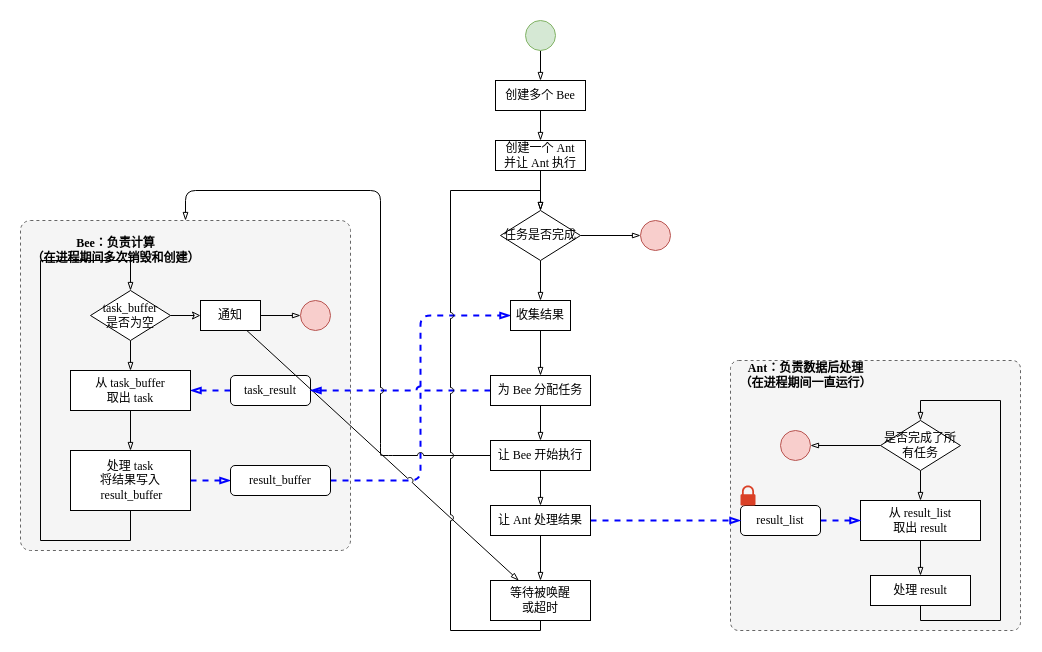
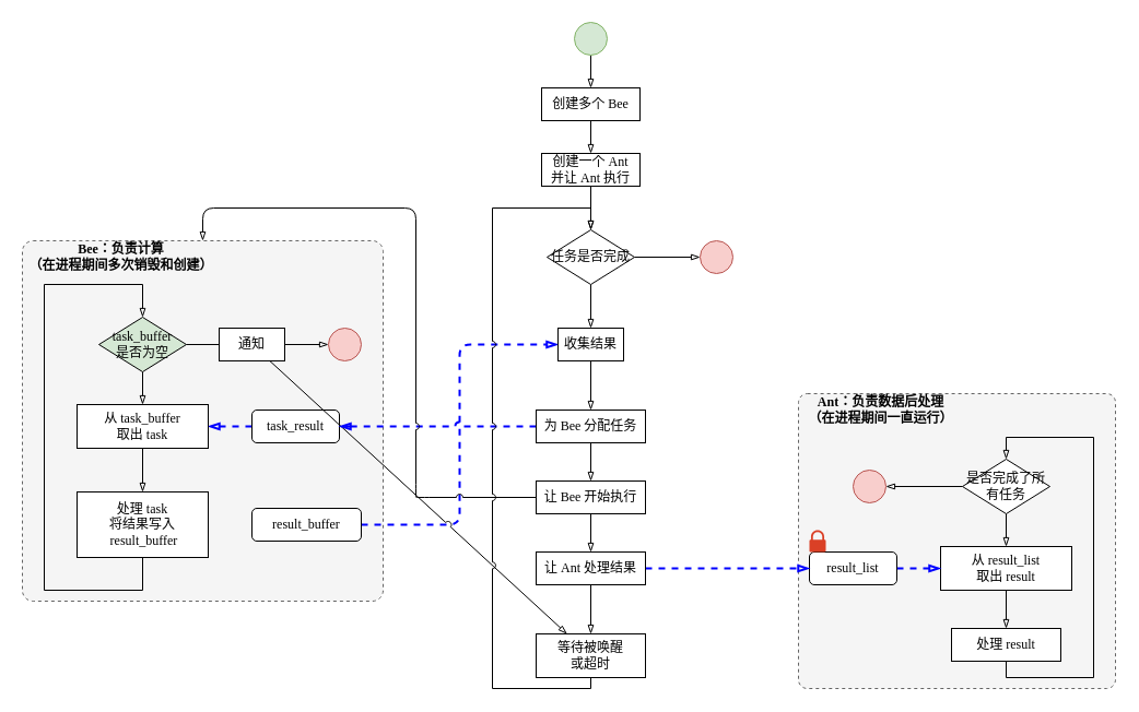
  <mxCell id="0" />
  <mxCell id="1" parent="0" />
  <mxCell id="2" value="" style="rounded=1;whiteSpace=wrap;html=1;fontFamily=Consolas;dashed=1;arcSize=3;fillColor=#f5f5f5;strokeColor=#666666;fontColor=#333333;" vertex="1" parent="1"><mxGeometry x="730" y="360" width="290" height="270" as="geometry" /></mxCell>
  <mxCell id="3" value="" style="rounded=1;whiteSpace=wrap;html=1;fontFamily=Consolas;dashed=1;arcSize=3;fillColor=#f5f5f5;strokeColor=#666666;fontColor=#333333;" vertex="1" parent="1"><mxGeometry x="20" y="220" width="330" height="330" as="geometry" /></mxCell>
  <mxCell id="4" style="edgeStyle=orthogonalEdgeStyle;rounded=0;orthogonalLoop=1;jettySize=auto;html=1;fontFamily=Consolas;endArrow=blockThin;endFill=0;startArrow=none;" edge="1" parent="1" source="31" target="10"><mxGeometry relative="1" as="geometry" /></mxCell>
  <mxCell id="5" style="edgeStyle=orthogonalEdgeStyle;rounded=0;orthogonalLoop=1;jettySize=auto;html=1;fontFamily=Consolas;endArrow=blockThin;endFill=0;" edge="1" parent="1" source="6" target="12"><mxGeometry relative="1" as="geometry" /></mxCell>
- <mxCell id="6" value="task_buffer&lt;br&gt;是否为空" style="rhombus;whiteSpace=wrap;html=1;fontFamily=Consolas;" vertex="1" parent="1"><mxGeometry x="90" y="290" width="80" height="50" as="geometry" /></mxCell>
- <mxCell id="7" value="&lt;b&gt;Bee：负责计算&lt;br&gt;（在进程期间多次销毁和创建）&lt;/b&gt;" style="text;html=1;align=center;verticalAlign=middle;resizable=0;points=[];autosize=1;strokeColor=none;fontFamily=Consolas;" vertex="1" parent="1"><mxGeometry x="25" y="235" width="180" height="30" as="geometry" /></mxCell>
+ <mxCell id="6" value="task_buffer&lt;br&gt;是否为空" style="rhombus;whiteSpace=wrap;html=1;fontFamily=Consolas;fillColor=#d5e8d4;" vertex="1" parent="1"><mxGeometry x="90" y="290" width="80" height="50" as="geometry" /></mxCell>
+ <mxCell id="7" value="&lt;b&gt;Bee：负责计算&lt;br&gt;（在进程期间多次销毁和创建）&lt;/b&gt;" style="text;html=1;align=center;verticalAlign=middle;resizable=0;points=[];autosize=1;strokeColor=none;fontFamily=Consolas;" vertex="1" parent="1"><mxGeometry x="20" y="220" width="180" height="30" as="geometry" /></mxCell>
  <mxCell id="8" style="edgeStyle=orthogonalEdgeStyle;rounded=0;orthogonalLoop=1;jettySize=auto;html=1;fontFamily=Consolas;dashed=1;endArrow=blockThin;endFill=0;strokeColor=#0000FF;strokeWidth=2;" edge="1" parent="1" source="9" target="12"><mxGeometry relative="1" as="geometry" /></mxCell>
  <mxCell id="9" value="task_result" style="rounded=1;whiteSpace=wrap;html=1;fontFamily=Consolas;" vertex="1" parent="1"><mxGeometry x="230" y="375" width="80" height="30" as="geometry" /></mxCell>
  <mxCell id="10" value="" style="ellipse;whiteSpace=wrap;html=1;aspect=fixed;fontFamily=Consolas;fillColor=#f8cecc;strokeColor=#b85450;" vertex="1" parent="1"><mxGeometry x="300" y="300" width="30" height="30" as="geometry" /></mxCell>
  <mxCell id="11" value="" style="edgeStyle=orthogonalEdgeStyle;rounded=0;orthogonalLoop=1;jettySize=auto;html=1;fontFamily=Consolas;endArrow=blockThin;endFill=0;" edge="1" parent="1" source="12" target="15"><mxGeometry relative="1" as="geometry" /></mxCell>
  <mxCell id="12" value="从 task_buffer&lt;br&gt;取出 task" style="rounded=0;whiteSpace=wrap;html=1;fontFamily=Consolas;" vertex="1" parent="1"><mxGeometry x="70" y="370" width="120" height="40" as="geometry" /></mxCell>
- <mxCell id="13" style="edgeStyle=orthogonalEdgeStyle;rounded=0;orthogonalLoop=1;jettySize=auto;html=1;dashed=1;fontFamily=Consolas;endArrow=blockThin;endFill=0;strokeColor=#0000FF;strokeWidth=2;" edge="1" parent="1" source="15" target="17"><mxGeometry relative="1" as="geometry" /></mxCell>
  <mxCell id="14" style="edgeStyle=orthogonalEdgeStyle;rounded=0;orthogonalLoop=1;jettySize=auto;html=1;entryX=0.5;entryY=0;entryDx=0;entryDy=0;fontFamily=Consolas;endArrow=blockThin;endFill=0;exitX=0.5;exitY=1;exitDx=0;exitDy=0;" edge="1" parent="1" source="15" target="6"><mxGeometry relative="1" as="geometry"><Array as="points"><mxPoint x="130" y="540" /><mxPoint x="40" y="540" /><mxPoint x="40" y="260" /><mxPoint x="130" y="260" /></Array></mxGeometry></mxCell>
  <mxCell id="15" value="处理 task&lt;br&gt;将结果写入&lt;br&gt;&amp;nbsp;result_buffer" style="rounded=0;whiteSpace=wrap;html=1;fontFamily=Consolas;" vertex="1" parent="1"><mxGeometry x="70" y="450" width="120" height="60" as="geometry" /></mxCell>
  <mxCell id="16" style="edgeStyle=orthogonalEdgeStyle;rounded=1;orthogonalLoop=1;jettySize=auto;html=1;entryX=0;entryY=0.5;entryDx=0;entryDy=0;fontFamily=Consolas;endArrow=blockThin;endFill=0;dashed=1;jumpStyle=arc;strokeColor=#0000FF;strokeWidth=2;" edge="1" parent="1" source="17" target="38"><mxGeometry relative="1" as="geometry" /></mxCell>
  <mxCell id="17" value="result_buffer" style="rounded=1;whiteSpace=wrap;html=1;fontFamily=Consolas;" vertex="1" parent="1"><mxGeometry x="230" y="465" width="100" height="30" as="geometry" /></mxCell>
  <mxCell id="18" style="edgeStyle=orthogonalEdgeStyle;rounded=0;orthogonalLoop=1;jettySize=auto;html=1;fontFamily=Consolas;endArrow=blockThin;endFill=0;" edge="1" parent="1" source="20" target="21"><mxGeometry relative="1" as="geometry" /></mxCell>
  <mxCell id="19" style="edgeStyle=orthogonalEdgeStyle;rounded=0;orthogonalLoop=1;jettySize=auto;html=1;exitX=0.5;exitY=1;exitDx=0;exitDy=0;entryX=0.5;entryY=0;entryDx=0;entryDy=0;fontFamily=Consolas;endArrow=blockThin;endFill=0;" edge="1" parent="1" source="20" target="23"><mxGeometry relative="1" as="geometry" /></mxCell>
  <mxCell id="20" value="是否完成了所有任务" style="rhombus;whiteSpace=wrap;html=1;fontFamily=Consolas;" vertex="1" parent="1"><mxGeometry x="880" y="420" width="80" height="50" as="geometry" /></mxCell>
  <mxCell id="21" value="" style="ellipse;whiteSpace=wrap;html=1;aspect=fixed;fontFamily=Consolas;fillColor=#f8cecc;strokeColor=#b85450;" vertex="1" parent="1"><mxGeometry x="780" y="430" width="30" height="30" as="geometry" /></mxCell>
  <mxCell id="22" style="edgeStyle=orthogonalEdgeStyle;rounded=0;orthogonalLoop=1;jettySize=auto;html=1;fontFamily=Consolas;endArrow=blockThin;endFill=0;" edge="1" parent="1" source="23" target="27"><mxGeometry relative="1" as="geometry" /></mxCell>
  <mxCell id="23" value="从 result_list&lt;br&gt;取出 result" style="rounded=0;whiteSpace=wrap;html=1;fontFamily=Consolas;" vertex="1" parent="1"><mxGeometry x="860" y="500" width="120" height="40" as="geometry" /></mxCell>
  <mxCell id="24" style="edgeStyle=orthogonalEdgeStyle;rounded=0;orthogonalLoop=1;jettySize=auto;html=1;entryX=0;entryY=0.5;entryDx=0;entryDy=0;fontFamily=Consolas;endArrow=blockThin;endFill=0;dashed=1;strokeColor=#0000FF;strokeWidth=2;" edge="1" parent="1" source="25" target="23"><mxGeometry relative="1" as="geometry" /></mxCell>
  <mxCell id="25" value="result_list" style="rounded=1;whiteSpace=wrap;html=1;fontFamily=Consolas;" vertex="1" parent="1"><mxGeometry x="740" y="505" width="80" height="30" as="geometry" /></mxCell>
  <mxCell id="26" style="edgeStyle=orthogonalEdgeStyle;rounded=0;orthogonalLoop=1;jettySize=auto;html=1;entryX=0.5;entryY=0;entryDx=0;entryDy=0;fontFamily=Consolas;endArrow=blockThin;endFill=0;exitX=0.5;exitY=1;exitDx=0;exitDy=0;" edge="1" parent="1" source="27" target="20"><mxGeometry relative="1" as="geometry"><Array as="points"><mxPoint x="920" y="620" /><mxPoint x="1000" y="620" /><mxPoint x="1000" y="400" /><mxPoint x="920" y="400" /></Array></mxGeometry></mxCell>
  <mxCell id="27" value="处理 result" style="rounded=0;whiteSpace=wrap;html=1;fontFamily=Consolas;" vertex="1" parent="1"><mxGeometry x="870" y="575" width="100" height="30" as="geometry" /></mxCell>
  <mxCell id="28" value="&lt;b&gt;Ant：负责数据后处理&lt;br&gt;（在进程期间一直运行）&lt;/b&gt;" style="text;html=1;align=center;verticalAlign=middle;resizable=0;points=[];autosize=1;strokeColor=none;fontFamily=Consolas;" vertex="1" parent="1"><mxGeometry x="730" y="360" width="150" height="30" as="geometry" /></mxCell>
  <mxCell id="29" value="" style="pointerEvents=1;shadow=0;dashed=0;html=1;strokeColor=none;labelPosition=center;verticalLabelPosition=bottom;verticalAlign=top;outlineConnect=0;align=center;shape=mxgraph.office.security.lock_protected;fillColor=#DA4026;rounded=1;fontFamily=Consolas;" vertex="1" parent="1"><mxGeometry x="740" y="485" width="15" height="20" as="geometry" /></mxCell>
  <mxCell id="30" style="rounded=0;jumpStyle=arc;orthogonalLoop=1;jettySize=auto;html=1;fontFamily=Consolas;endArrow=blockThin;endFill=0;strokeColor=#000000;strokeWidth=1;" edge="1" parent="1" source="31" target="49"><mxGeometry relative="1" as="geometry" /></mxCell>
  <mxCell id="31" value="通知" style="rounded=0;whiteSpace=wrap;html=1;fontFamily=Consolas;" vertex="1" parent="1"><mxGeometry x="200" y="300" width="60" height="30" as="geometry" /></mxCell>
- <mxCell id="32" value="" style="edgeStyle=orthogonalEdgeStyle;rounded=0;orthogonalLoop=1;jettySize=auto;html=1;fontFamily=Consolas;endArrow=classic;endFill=0;" edge="1" parent="1" source="6" target="31"><mxGeometry relative="1" as="geometry"><mxPoint x="170" y="315" as="sourcePoint" /><mxPoint x="300" y="315" as="targetPoint" /></mxGeometry></mxCell>
+ <mxCell id="32" value="" style="edgeStyle=orthogonalEdgeStyle;rounded=0;orthogonalLoop=1;jettySize=auto;html=1;fontFamily=Consolas;endArrow=none;endFill=0;" edge="1" parent="1" source="6" target="31"><mxGeometry relative="1" as="geometry"><mxPoint x="170" y="315" as="sourcePoint" /><mxPoint x="300" y="315" as="targetPoint" /></mxGeometry></mxCell>
  <mxCell id="33" style="edgeStyle=orthogonalEdgeStyle;rounded=0;orthogonalLoop=1;jettySize=auto;html=1;fontFamily=Consolas;endArrow=blockThin;endFill=0;" edge="1" parent="1" source="35" target="36"><mxGeometry relative="1" as="geometry" /></mxCell>
  <mxCell id="34" style="edgeStyle=orthogonalEdgeStyle;rounded=0;orthogonalLoop=1;jettySize=auto;html=1;fontFamily=Consolas;endArrow=blockThin;endFill=0;" edge="1" parent="1" source="35" target="38"><mxGeometry relative="1" as="geometry" /></mxCell>
  <mxCell id="35" value="任务是否完成" style="rhombus;whiteSpace=wrap;html=1;fontFamily=Consolas;" vertex="1" parent="1"><mxGeometry x="500" y="210" width="80" height="50" as="geometry" /></mxCell>
  <mxCell id="36" value="" style="ellipse;whiteSpace=wrap;html=1;aspect=fixed;fontFamily=Consolas;fillColor=#f8cecc;strokeColor=#b85450;" vertex="1" parent="1"><mxGeometry x="640" y="220" width="30" height="30" as="geometry" /></mxCell>
  <mxCell id="37" style="edgeStyle=orthogonalEdgeStyle;rounded=0;jumpStyle=arc;orthogonalLoop=1;jettySize=auto;html=1;entryX=0.5;entryY=0;entryDx=0;entryDy=0;fontFamily=Consolas;endArrow=blockThin;endFill=0;" edge="1" parent="1" source="38" target="41"><mxGeometry relative="1" as="geometry" /></mxCell>
  <mxCell id="38" value="收集结果" style="rounded=0;whiteSpace=wrap;html=1;fontFamily=Consolas;" vertex="1" parent="1"><mxGeometry x="510" y="300" width="60" height="30" as="geometry" /></mxCell>
  <mxCell id="39" style="edgeStyle=orthogonalEdgeStyle;rounded=1;orthogonalLoop=1;jettySize=auto;html=1;entryX=1;entryY=0.5;entryDx=0;entryDy=0;fontFamily=Consolas;endArrow=blockThin;endFill=0;dashed=1;jumpStyle=arc;strokeColor=#0000FF;strokeWidth=2;" edge="1" parent="1" source="41" target="9"><mxGeometry relative="1" as="geometry" /></mxCell>
  <mxCell id="40" style="edgeStyle=orthogonalEdgeStyle;rounded=0;jumpStyle=arc;orthogonalLoop=1;jettySize=auto;html=1;fontFamily=Consolas;endArrow=blockThin;endFill=0;" edge="1" parent="1" source="41" target="44"><mxGeometry relative="1" as="geometry" /></mxCell>
  <mxCell id="41" value="为 Bee 分配任务" style="rounded=0;whiteSpace=wrap;html=1;fontFamily=Consolas;" vertex="1" parent="1"><mxGeometry x="490" y="375" width="100" height="30" as="geometry" /></mxCell>
  <mxCell id="42" style="edgeStyle=orthogonalEdgeStyle;rounded=0;jumpStyle=arc;orthogonalLoop=1;jettySize=auto;html=1;entryX=0.5;entryY=0;entryDx=0;entryDy=0;fontFamily=Consolas;endArrow=blockThin;endFill=0;" edge="1" parent="1" source="44" target="47"><mxGeometry relative="1" as="geometry" /></mxCell>
  <mxCell id="43" style="edgeStyle=orthogonalEdgeStyle;rounded=1;jumpStyle=arc;orthogonalLoop=1;jettySize=auto;html=1;fontFamily=Consolas;endArrow=blockThin;endFill=0;entryX=0.5;entryY=0;entryDx=0;entryDy=0;" edge="1" parent="1" source="44" target="3"><mxGeometry relative="1" as="geometry"><mxPoint x="210" y="200" as="targetPoint" /><Array as="points"><mxPoint x="380" y="455" /><mxPoint x="380" y="190" /><mxPoint x="185" y="190" /></Array></mxGeometry></mxCell>
  <mxCell id="44" value="让 Bee 开始执行" style="rounded=0;whiteSpace=wrap;html=1;fontFamily=Consolas;" vertex="1" parent="1"><mxGeometry x="490" y="440" width="100" height="30" as="geometry" /></mxCell>
  <mxCell id="45" style="edgeStyle=orthogonalEdgeStyle;rounded=1;jumpStyle=arc;orthogonalLoop=1;jettySize=auto;html=1;entryX=0;entryY=0.5;entryDx=0;entryDy=0;fontFamily=Consolas;endArrow=blockThin;endFill=0;strokeColor=#0000FF;strokeWidth=2;dashed=1;" edge="1" parent="1" source="47" target="25"><mxGeometry relative="1" as="geometry" /></mxCell>
  <mxCell id="46" style="edgeStyle=orthogonalEdgeStyle;rounded=0;jumpStyle=arc;orthogonalLoop=1;jettySize=auto;html=1;entryX=0.5;entryY=0;entryDx=0;entryDy=0;fontFamily=Consolas;endArrow=blockThin;endFill=0;" edge="1" parent="1" source="47" target="49"><mxGeometry relative="1" as="geometry" /></mxCell>
  <mxCell id="47" value="让 Ant 处理结果" style="rounded=0;whiteSpace=wrap;html=1;fontFamily=Consolas;" vertex="1" parent="1"><mxGeometry x="490" y="505" width="100" height="30" as="geometry" /></mxCell>
  <mxCell id="48" style="edgeStyle=orthogonalEdgeStyle;rounded=0;jumpStyle=arc;orthogonalLoop=1;jettySize=auto;html=1;entryX=0.5;entryY=0;entryDx=0;entryDy=0;fontFamily=Consolas;endArrow=blockThin;endFill=0;exitX=0.5;exitY=1;exitDx=0;exitDy=0;" edge="1" parent="1" source="49" target="35"><mxGeometry relative="1" as="geometry"><Array as="points"><mxPoint x="540" y="630" /><mxPoint x="450" y="630" /><mxPoint x="450" y="190" /><mxPoint x="540" y="190" /></Array></mxGeometry></mxCell>
  <mxCell id="49" value="等待被唤醒&lt;br&gt;或超时" style="rounded=0;whiteSpace=wrap;html=1;fontFamily=Consolas;" vertex="1" parent="1"><mxGeometry x="490" y="580" width="100" height="40" as="geometry" /></mxCell>
  <mxCell id="50" style="edgeStyle=orthogonalEdgeStyle;rounded=0;jumpStyle=arc;orthogonalLoop=1;jettySize=auto;html=1;entryX=0.5;entryY=0;entryDx=0;entryDy=0;fontFamily=Consolas;endArrow=blockThin;endFill=0;strokeWidth=1;" edge="1" parent="1" source="51" target="53"><mxGeometry relative="1" as="geometry" /></mxCell>
  <mxCell id="51" value="创建多个 Bee" style="rounded=0;whiteSpace=wrap;html=1;fontFamily=Consolas;" vertex="1" parent="1"><mxGeometry x="495" y="80" width="90" height="30" as="geometry" /></mxCell>
  <mxCell id="52" style="edgeStyle=orthogonalEdgeStyle;rounded=0;jumpStyle=arc;orthogonalLoop=1;jettySize=auto;html=1;exitX=0.5;exitY=1;exitDx=0;exitDy=0;entryX=0.5;entryY=0;entryDx=0;entryDy=0;fontFamily=Consolas;endArrow=blockThin;endFill=0;strokeColor=#000000;strokeWidth=1;" edge="1" parent="1" source="53" target="35"><mxGeometry relative="1" as="geometry" /></mxCell>
  <mxCell id="53" value="创建一个 Ant&lt;br&gt;并让 Ant 执行" style="rounded=0;whiteSpace=wrap;html=1;fontFamily=Consolas;" vertex="1" parent="1"><mxGeometry x="495" y="140" width="90" height="30" as="geometry" /></mxCell>
  <mxCell id="54" value="" style="edgeStyle=orthogonalEdgeStyle;rounded=0;jumpStyle=arc;orthogonalLoop=1;jettySize=auto;html=1;fontFamily=Consolas;endArrow=blockThin;endFill=0;strokeColor=#000000;strokeWidth=1;" edge="1" parent="1" source="55" target="51"><mxGeometry relative="1" as="geometry" /></mxCell>
  <mxCell id="55" value="" style="ellipse;whiteSpace=wrap;html=1;aspect=fixed;fontFamily=Consolas;fillColor=#d5e8d4;strokeColor=#82b366;" vertex="1" parent="1"><mxGeometry x="525" y="20" width="30" height="30" as="geometry" /></mxCell>
